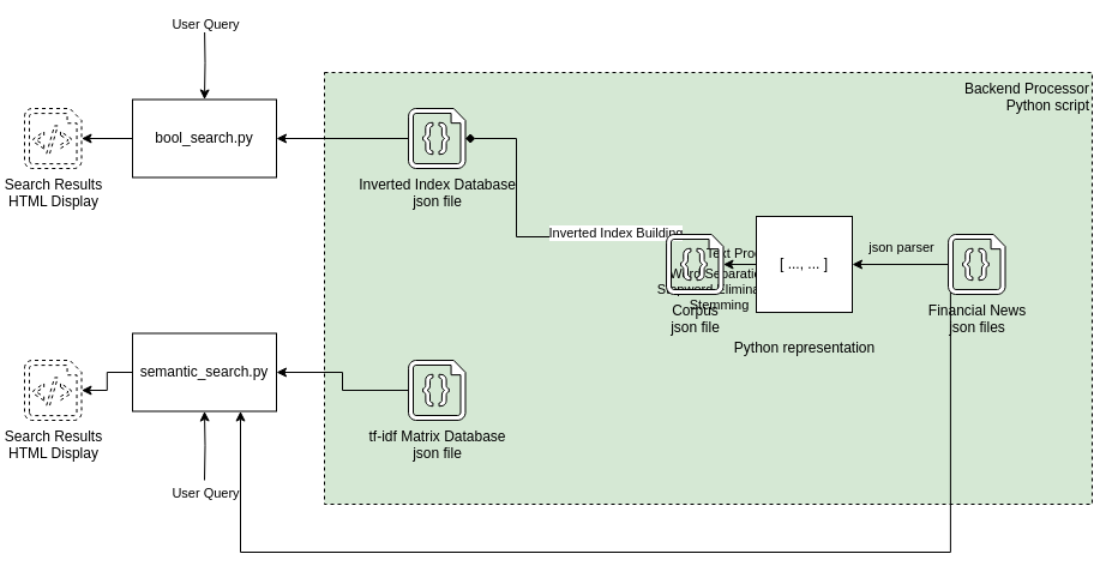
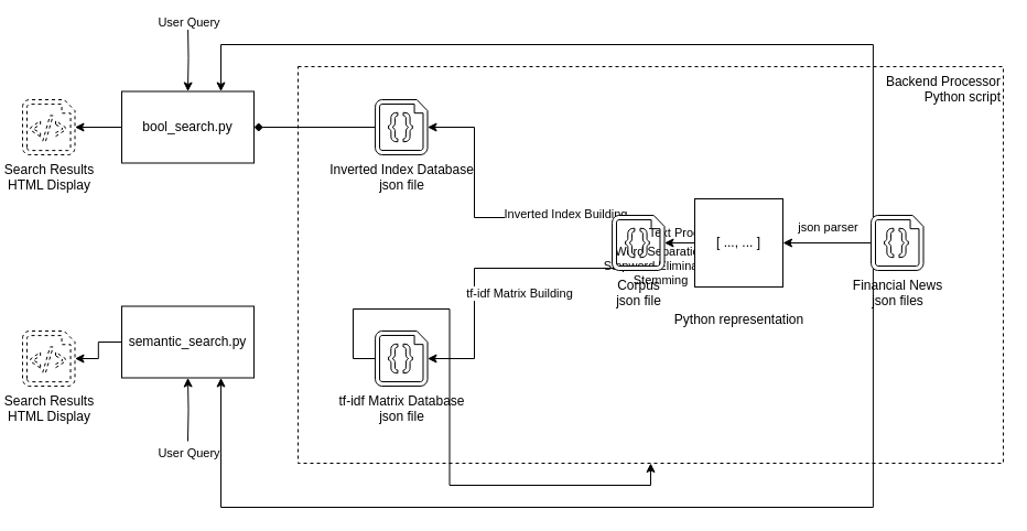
  <mxCell id="0" />
  <mxCell id="1" parent="0" />
- <mxCell id="2" value="Backend Processor&lt;br&gt;Python script" style="whiteSpace=wrap;html=1;labelBackgroundColor=none;dashed=1;align=right;verticalAlign=top;fillColor=#d5e8d4;" vertex="1" parent="1"><mxGeometry x="270" y="60" width="640" height="360" as="geometry" /></mxCell>
+ <mxCell id="2" value="Backend Processor&lt;br&gt;Python script" style="whiteSpace=wrap;html=1;labelBackgroundColor=none;dashed=1;align=right;verticalAlign=top;" vertex="1" parent="1"><mxGeometry x="270" y="60" width="640" height="360" as="geometry" /></mxCell>
  <mxCell id="3" style="edgeStyle=orthogonalEdgeStyle;rounded=0;orthogonalLoop=1;jettySize=auto;html=1;exitX=0;exitY=0.5;exitDx=0;exitDy=0;exitPerimeter=0;entryX=1;entryY=0.5;entryDx=0;entryDy=0;" edge="1" parent="1" source="7" target="11"><mxGeometry relative="1" as="geometry"><mxPoint x="710" y="220" as="targetPoint" /></mxGeometry></mxCell>
  <mxCell id="4" value="json parser" style="edgeLabel;html=1;align=center;verticalAlign=middle;resizable=0;points=[];labelBackgroundColor=none;" vertex="1" connectable="0" parent="3"><mxGeometry x="-0.226" y="-1" relative="1" as="geometry"><mxPoint x="-9" y="-14" as="offset" /></mxGeometry></mxCell>
+ <mxCell id="5" style="edgeStyle=orthogonalEdgeStyle;rounded=0;orthogonalLoop=1;jettySize=auto;html=1;exitX=0.04;exitY=0.04;exitDx=0;exitDy=0;exitPerimeter=0;entryX=0.75;entryY=0;entryDx=0;entryDy=0;" edge="1" parent="1" source="7" target="26"><mxGeometry relative="1" as="geometry"><Array as="points"><mxPoint x="792" y="40" /><mxPoint x="200" y="40" /></Array></mxGeometry></mxCell>
  <mxCell id="6" style="edgeStyle=orthogonalEdgeStyle;rounded=0;orthogonalLoop=1;jettySize=auto;html=1;exitX=0.04;exitY=0.96;exitDx=0;exitDy=0;exitPerimeter=0;entryX=0.75;entryY=1;entryDx=0;entryDy=0;" edge="1" parent="1" source="7" target="31"><mxGeometry relative="1" as="geometry"><Array as="points"><mxPoint x="792" y="460" /><mxPoint x="200" y="460" /></Array></mxGeometry></mxCell>
  <mxCell id="7" value="Financial News&lt;br&gt;json files" style="verticalLabelPosition=bottom;html=1;verticalAlign=top;align=center;shape=mxgraph.azure.code_file;pointerEvents=1;fillColor=#FFFFFF;" vertex="1" parent="1"><mxGeometry x="790" y="195" width="47.5" height="50" as="geometry" /></mxCell>
  <mxCell id="8" style="edgeStyle=orthogonalEdgeStyle;rounded=0;orthogonalLoop=1;jettySize=auto;html=1;exitX=0;exitY=0.5;exitDx=0;exitDy=0;entryX=1;entryY=0.5;entryDx=0;entryDy=0;entryPerimeter=0;" edge="1" parent="1" source="11" target="17"><mxGeometry relative="1" as="geometry" /></mxCell>
  <mxCell id="9" value="Text Processing" style="edgeLabel;html=1;align=center;verticalAlign=middle;resizable=0;points=[];labelBackgroundColor=none;" vertex="1" connectable="0" parent="8"><mxGeometry x="0.301" y="1" relative="1" as="geometry"><mxPoint x="14" y="-11" as="offset" /></mxGeometry></mxCell>
  <mxCell id="10" value="Word Separation&lt;br&gt;Stopword Elimination&lt;br&gt;Stemming" style="edgeLabel;html=1;align=center;verticalAlign=middle;resizable=0;points=[];labelBackgroundColor=none;" vertex="1" connectable="0" parent="8"><mxGeometry x="-0.276" y="4" relative="1" as="geometry"><mxPoint x="-22" y="16" as="offset" /></mxGeometry></mxCell>
  <mxCell id="11" value="[ ..., ... ]" style="whiteSpace=wrap;html=1;" vertex="1" parent="1"><mxGeometry x="630" y="180" width="80" height="80" as="geometry" /></mxCell>
  <mxCell id="12" value="Python representation" style="text;html=1;align=center;verticalAlign=middle;resizable=0;points=[];autosize=1;strokeColor=none;" vertex="1" parent="1"><mxGeometry x="605" y="280" width="130" height="20" as="geometry" /></mxCell>
- <mxCell id="13" style="edgeStyle=orthogonalEdgeStyle;rounded=0;orthogonalLoop=1;jettySize=auto;html=1;exitX=0.04;exitY=0.04;exitDx=0;exitDy=0;exitPerimeter=0;entryX=1;entryY=0.5;entryDx=0;entryDy=0;entryPerimeter=0;endArrow=diamond;" edge="1" parent="1" source="17" target="19"><mxGeometry relative="1" as="geometry"><Array as="points"><mxPoint x="430" y="197" /><mxPoint x="430" y="115" /></Array></mxGeometry></mxCell>
+ <mxCell id="13" style="edgeStyle=orthogonalEdgeStyle;rounded=0;orthogonalLoop=1;jettySize=auto;html=1;exitX=0.04;exitY=0.04;exitDx=0;exitDy=0;exitPerimeter=0;entryX=1;entryY=0.5;entryDx=0;entryDy=0;entryPerimeter=0;" edge="1" parent="1" source="17" target="19"><mxGeometry relative="1" as="geometry"><Array as="points"><mxPoint x="430" y="197" /><mxPoint x="430" y="115" /></Array></mxGeometry></mxCell>
  <mxCell id="14" value="Inverted Index Building" style="edgeLabel;html=1;align=center;verticalAlign=middle;resizable=0;points=[];" vertex="1" connectable="0" parent="13"><mxGeometry x="-0.272" y="-2" relative="1" as="geometry"><mxPoint x="48" y="-2" as="offset" /></mxGeometry></mxCell>
+ <mxCell id="15" style="edgeStyle=orthogonalEdgeStyle;rounded=0;orthogonalLoop=1;jettySize=auto;html=1;exitX=0.04;exitY=0.96;exitDx=0;exitDy=0;exitPerimeter=0;entryX=1;entryY=0.5;entryDx=0;entryDy=0;entryPerimeter=0;" edge="1" parent="1" source="17" target="21"><mxGeometry relative="1" as="geometry"><Array as="points"><mxPoint x="430" y="243" /><mxPoint x="430" y="325" /></Array></mxGeometry></mxCell>
+ <mxCell id="16" value="tf-idf Matrix Building" style="edgeLabel;html=1;align=center;verticalAlign=middle;resizable=0;points=[];" vertex="1" connectable="0" parent="15"><mxGeometry x="0.267" y="-1" relative="1" as="geometry"><mxPoint x="41" y="-10" as="offset" /></mxGeometry></mxCell>
  <mxCell id="17" value="Corpus&lt;br&gt;json file" style="verticalLabelPosition=bottom;html=1;verticalAlign=top;align=center;shape=mxgraph.azure.code_file;pointerEvents=1;fillColor=#FFFFFF;" vertex="1" parent="1"><mxGeometry x="555" y="195" width="47.5" height="50" as="geometry" /></mxCell>
- <mxCell id="18" style="edgeStyle=orthogonalEdgeStyle;rounded=0;orthogonalLoop=1;jettySize=auto;html=1;exitX=0;exitY=0.5;exitDx=0;exitDy=0;exitPerimeter=0;entryX=1;entryY=0.5;entryDx=0;entryDy=0;" edge="1" parent="1" source="19" target="26"><mxGeometry relative="1" as="geometry"><mxPoint x="210" y="115" as="targetPoint" /></mxGeometry></mxCell>
+ <mxCell id="18" style="edgeStyle=orthogonalEdgeStyle;rounded=0;orthogonalLoop=1;jettySize=auto;html=1;exitX=0;exitY=0.5;exitDx=0;exitDy=0;exitPerimeter=0;entryX=1;entryY=0.5;entryDx=0;entryDy=0;endArrow=diamond;" edge="1" parent="1" source="19" target="26"><mxGeometry relative="1" as="geometry"><mxPoint x="210" y="115" as="targetPoint" /></mxGeometry></mxCell>
  <mxCell id="19" value="Inverted Index Database&lt;br&gt;json file" style="verticalLabelPosition=bottom;html=1;verticalAlign=top;align=center;shape=mxgraph.azure.code_file;pointerEvents=1;fillColor=#FFFFFF;" vertex="1" parent="1"><mxGeometry x="340" y="90" width="47.5" height="50" as="geometry" /></mxCell>
- <mxCell id="20" style="edgeStyle=orthogonalEdgeStyle;rounded=0;orthogonalLoop=1;jettySize=auto;html=1;exitX=0;exitY=0.5;exitDx=0;exitDy=0;exitPerimeter=0;entryX=1;entryY=0.5;entryDx=0;entryDy=0;" edge="1" parent="1" source="21" target="31"><mxGeometry relative="1" as="geometry" /></mxCell>
+ <mxCell id="20" style="edgeStyle=orthogonalEdgeStyle;rounded=0;orthogonalLoop=1;jettySize=auto;html=1;exitX=0;exitY=0.5;exitDx=0;exitDy=0;exitPerimeter=0;" edge="1" parent="1" source="21" target="2"><mxGeometry relative="1" as="geometry" /></mxCell>
  <mxCell id="21" value="tf-idf Matrix Database&lt;br&gt;json file" style="verticalLabelPosition=bottom;html=1;verticalAlign=top;align=center;shape=mxgraph.azure.code_file;pointerEvents=1;fillColor=#FFFFFF;" vertex="1" parent="1"><mxGeometry x="340" y="300" width="47.5" height="50" as="geometry" /></mxCell>
  <mxCell id="22" value="Search Results&lt;br&gt;HTML Display" style="verticalLabelPosition=bottom;html=1;verticalAlign=top;align=center;shape=mxgraph.azure.script_file;pointerEvents=1;dashed=1;fillColor=#FFFFFF;" vertex="1" parent="1"><mxGeometry x="20" y="90" width="47.5" height="50" as="geometry" /></mxCell>
  <mxCell id="23" style="edgeStyle=orthogonalEdgeStyle;rounded=0;orthogonalLoop=1;jettySize=auto;html=1;entryX=0.5;entryY=0;entryDx=0;entryDy=0;" edge="1" parent="1" target="26"><mxGeometry relative="1" as="geometry"><mxPoint x="170" y="0" as="targetPoint" /><mxPoint x="170" y="20" as="sourcePoint" /></mxGeometry></mxCell>
  <mxCell id="24" value="User Query" style="edgeLabel;html=1;align=center;verticalAlign=middle;resizable=0;points=[];" vertex="1" connectable="0" parent="23"><mxGeometry x="-0.797" relative="1" as="geometry"><mxPoint y="-6" as="offset" /></mxGeometry></mxCell>
  <mxCell id="25" style="edgeStyle=orthogonalEdgeStyle;rounded=0;orthogonalLoop=1;jettySize=auto;html=1;exitX=0;exitY=0.5;exitDx=0;exitDy=0;entryX=1;entryY=0.5;entryDx=0;entryDy=0;entryPerimeter=0;" edge="1" parent="1" source="26" target="22"><mxGeometry relative="1" as="geometry" /></mxCell>
  <mxCell id="26" value="bool_search.py" style="whiteSpace=wrap;html=1;verticalAlign=middle;" vertex="1" parent="1"><mxGeometry x="110" y="82.5" width="120" height="65" as="geometry" /></mxCell>
  <mxCell id="27" value="Search Results&lt;br&gt;HTML Display" style="verticalLabelPosition=bottom;html=1;verticalAlign=top;align=center;shape=mxgraph.azure.script_file;pointerEvents=1;dashed=1;fillColor=#FFFFFF;" vertex="1" parent="1"><mxGeometry x="20" y="300" width="47.5" height="50" as="geometry" /></mxCell>
  <mxCell id="28" style="edgeStyle=orthogonalEdgeStyle;rounded=0;orthogonalLoop=1;jettySize=auto;html=1;entryX=0.5;entryY=1;entryDx=0;entryDy=0;" edge="1" parent="1" target="31"><mxGeometry relative="1" as="geometry"><mxPoint x="170" y="517.5" as="targetPoint" /><mxPoint x="170" y="400" as="sourcePoint" /></mxGeometry></mxCell>
  <mxCell id="29" value="User Query" style="edgeLabel;html=1;align=center;verticalAlign=middle;resizable=0;points=[];" vertex="1" connectable="0" parent="28"><mxGeometry x="-0.797" relative="1" as="geometry"><mxPoint y="16" as="offset" /></mxGeometry></mxCell>
  <mxCell id="30" style="edgeStyle=orthogonalEdgeStyle;rounded=0;orthogonalLoop=1;jettySize=auto;html=1;exitX=0;exitY=0.5;exitDx=0;exitDy=0;entryX=1;entryY=0.5;entryDx=0;entryDy=0;entryPerimeter=0;" edge="1" parent="1" source="31" target="27"><mxGeometry relative="1" as="geometry" /></mxCell>
  <mxCell id="31" value="semantic_search.py" style="whiteSpace=wrap;html=1;verticalAlign=middle;" vertex="1" parent="1"><mxGeometry x="110" y="277.5" width="120" height="65" as="geometry" /></mxCell>
